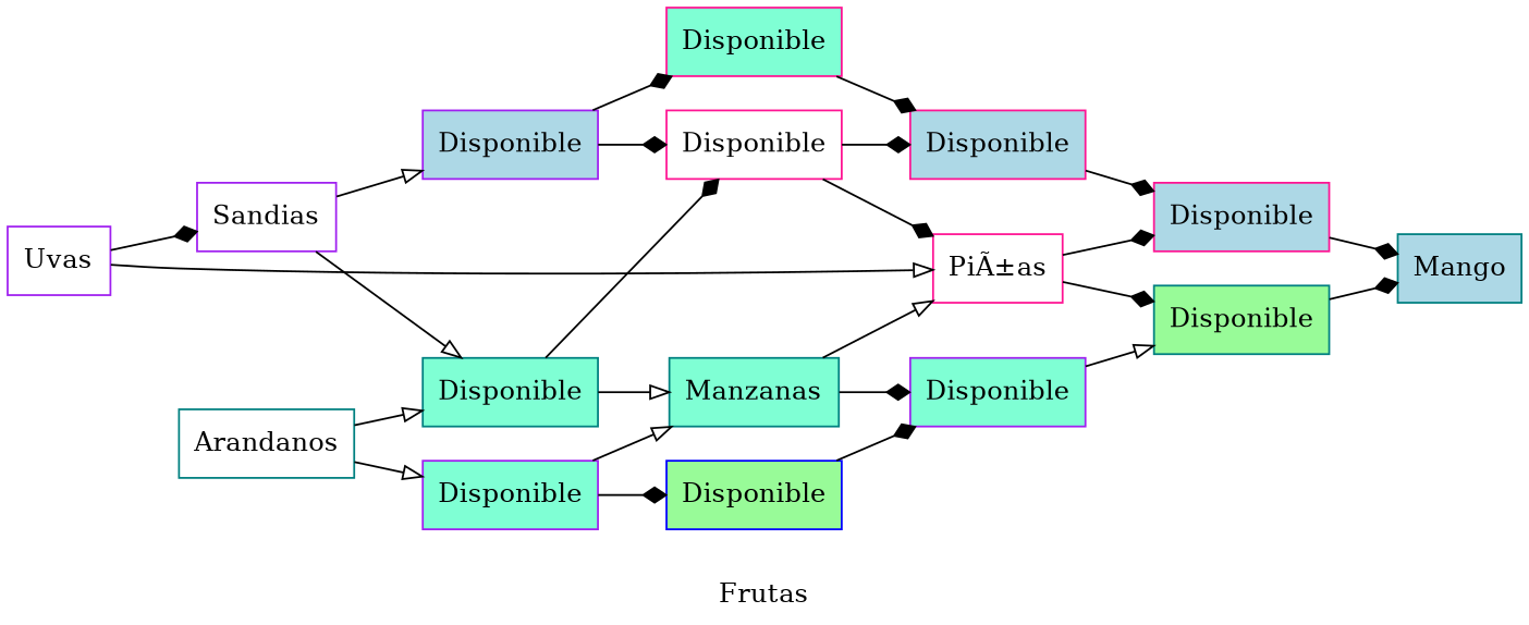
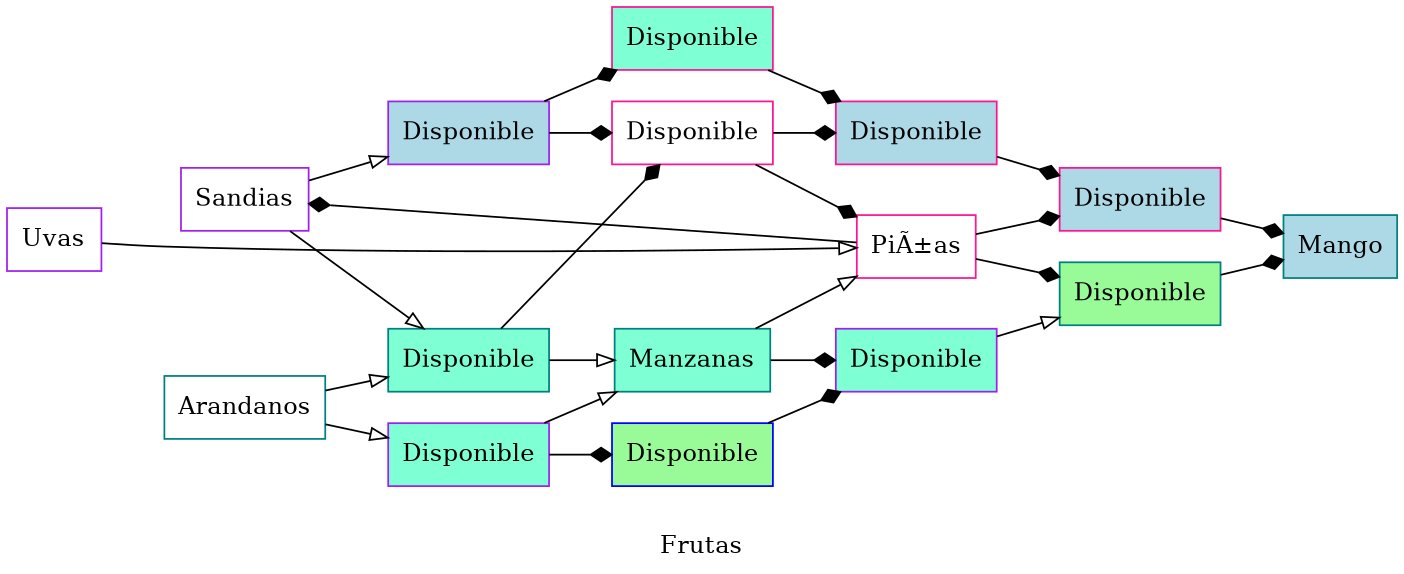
  digraph {
    label=Frutas
    rankdir=LR
    node [color=purple fillcolor=white shape=rect style=filled]
    edge [arrowhead=diamond]
    n1 [label=Uvas]
    n2 [label=Sandias]
    n3 [color=deeppink label="PiÃ±as\n"]
    n4 [color=teal label=Arandanos]
    n5 [fillcolor=aquamarine label=Disponible]
    n6 [color=teal fillcolor=aquamarine label=Disponible]
    n7 [fillcolor=lightblue label=Disponible]
    n8 [color=blue fillcolor=palegreen label=Disponible]
    n9 [color=teal fillcolor=aquamarine label=Manzanas]
    n10 [color=deeppink label=Disponible]
    n11 [fillcolor=aquamarine label=Disponible]
    n12 [color=teal fillcolor=palegreen label=Disponible]
    n13 [color=deeppink fillcolor=aquamarine label=Disponible]
    n14 [color=deeppink fillcolor=lightblue label=Disponible]
    n15 [color=deeppink fillcolor=lightblue label=Disponible]
    n16 [color=teal fillcolor=lightblue label=Mango]
-   n1 -> n2
+   n3 -> n2
    n1 -> n3 [arrowhead=onormal]
    n2 -> n6 [arrowhead=onormal]
    n2 -> n7 [arrowhead=onormal]
    n3 -> n12
    n3 -> n15
    n4 -> n5 [arrowhead=onormal]
    n4 -> n6 [arrowhead=onormal]
    n5 -> n8
    n5 -> n9 [arrowhead=onormal]
    n6 -> n9 [arrowhead=onormal]
    n6 -> n10
    n7 -> n10
    n7 -> n13
    n8 -> n11
    n9 -> n3 [arrowhead=onormal]
    n9 -> n11
    n10 -> n3
    n10 -> n14
    n11 -> n12 [arrowhead=onormal]
    n12 -> n16
    n13 -> n14
    n14 -> n15
    n15 -> n16
  }
